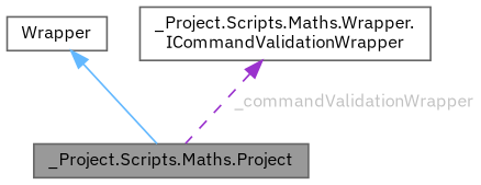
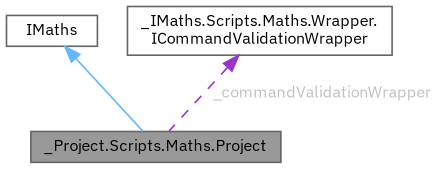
  digraph {
    fontname="IBM Plex Sans"
    node [color=gray40 fillcolor=white fontname="IBM Plex Sans" fontsize=10 shape=box style=filled]
    edge [dir=back fontname="IBM Plex Sans" fontsize=10 labelfontname=Helvetica labelfontsize=10]
    n1 [fillcolor=grey60 fontcolor=black height=0.2 label="_Project.Scripts.Maths.Project" width=0.4]
-   n2 [height=0.2 label=Wrapper width=0.4]
-   n3 [height=0.2 label="_Project.Scripts.Maths.Wrapper.\lICommandValidationWrapper" width=0.4]
+   n2 [height=0.2 label=IMaths width=0.4]
+   n3 [height=0.2 label="_IMaths.Scripts.Maths.Wrapper.\lICommandValidationWrapper" width=0.4]
    n2 -> n1 [color=steelblue1 style=solid]
    n3 -> n1 [color=darkorchid3 fontcolor=grey label=" _commandValidationWrapper" style=dashed]
  }
